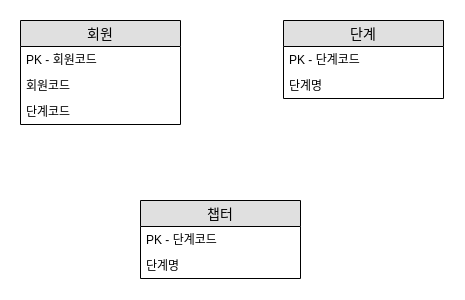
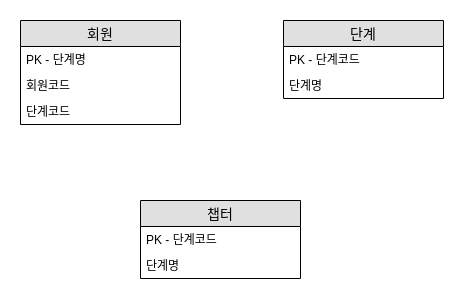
  <mxCell id="0" />
  <mxCell id="1" parent="0" />
  <mxCell id="2" value="회원" style="swimlane;fontStyle=0;childLayout=stackLayout;horizontal=1;startSize=26;fillColor=#e0e0e0;horizontalStack=0;resizeParent=1;resizeParentMax=0;resizeLast=0;collapsible=1;marginBottom=0;swimlaneFillColor=#ffffff;align=center;fontSize=14;" vertex="1" parent="1"><mxGeometry x="20" y="20" width="160" height="104" as="geometry" /></mxCell>
- <mxCell id="3" value="PK - 회원코드" style="text;strokeColor=none;fillColor=none;spacingLeft=4;spacingRight=4;overflow=hidden;rotatable=0;points=[[0,0.5],[1,0.5]];portConstraint=eastwest;fontSize=12;" vertex="1" parent="2"><mxGeometry y="26" width="160" height="26" as="geometry" /></mxCell>
+ <mxCell id="3" value="PK - 단계명" style="text;strokeColor=none;fillColor=none;spacingLeft=4;spacingRight=4;overflow=hidden;rotatable=0;points=[[0,0.5],[1,0.5]];portConstraint=eastwest;fontSize=12;" vertex="1" parent="2"><mxGeometry y="26" width="160" height="26" as="geometry" /></mxCell>
  <mxCell id="4" value="회원코드" style="text;strokeColor=none;fillColor=none;spacingLeft=4;spacingRight=4;overflow=hidden;rotatable=0;points=[[0,0.5],[1,0.5]];portConstraint=eastwest;fontSize=12;" vertex="1" parent="2"><mxGeometry y="52" width="160" height="26" as="geometry" /></mxCell>
  <mxCell id="5" value="단계코드" style="text;strokeColor=none;fillColor=none;spacingLeft=4;spacingRight=4;overflow=hidden;rotatable=0;points=[[0,0.5],[1,0.5]];portConstraint=eastwest;fontSize=12;" vertex="1" parent="2"><mxGeometry y="78" width="160" height="26" as="geometry" /></mxCell>
  <mxCell id="6" value="단계" style="swimlane;fontStyle=0;childLayout=stackLayout;horizontal=1;startSize=26;fillColor=#e0e0e0;horizontalStack=0;resizeParent=1;resizeParentMax=0;resizeLast=0;collapsible=1;marginBottom=0;swimlaneFillColor=#ffffff;align=center;fontSize=14;" vertex="1" parent="1"><mxGeometry x="283" y="20" width="160" height="78" as="geometry" /></mxCell>
  <mxCell id="7" value="PK - 단계코드" style="text;strokeColor=none;fillColor=none;spacingLeft=4;spacingRight=4;overflow=hidden;rotatable=0;points=[[0,0.5],[1,0.5]];portConstraint=eastwest;fontSize=12;" vertex="1" parent="6"><mxGeometry y="26" width="160" height="26" as="geometry" /></mxCell>
  <mxCell id="8" value="단계명" style="text;strokeColor=none;fillColor=none;spacingLeft=4;spacingRight=4;overflow=hidden;rotatable=0;points=[[0,0.5],[1,0.5]];portConstraint=eastwest;fontSize=12;" vertex="1" parent="6"><mxGeometry y="52" width="160" height="26" as="geometry" /></mxCell>
  <mxCell id="9" value="챕터" style="swimlane;fontStyle=0;childLayout=stackLayout;horizontal=1;startSize=26;fillColor=#e0e0e0;horizontalStack=0;resizeParent=1;resizeParentMax=0;resizeLast=0;collapsible=1;marginBottom=0;swimlaneFillColor=#ffffff;align=center;fontSize=14;" vertex="1" parent="1"><mxGeometry x="140" y="200" width="160" height="78" as="geometry" /></mxCell>
  <mxCell id="10" value="PK - 단계코드" style="text;strokeColor=none;fillColor=none;spacingLeft=4;spacingRight=4;overflow=hidden;rotatable=0;points=[[0,0.5],[1,0.5]];portConstraint=eastwest;fontSize=12;" vertex="1" parent="9"><mxGeometry y="26" width="160" height="26" as="geometry" /></mxCell>
  <mxCell id="11" value="단계명" style="text;strokeColor=none;fillColor=none;spacingLeft=4;spacingRight=4;overflow=hidden;rotatable=0;points=[[0,0.5],[1,0.5]];portConstraint=eastwest;fontSize=12;" vertex="1" parent="9"><mxGeometry y="52" width="160" height="26" as="geometry" /></mxCell>
